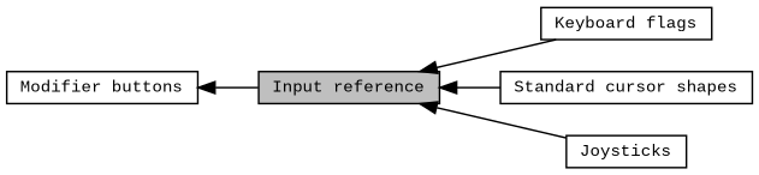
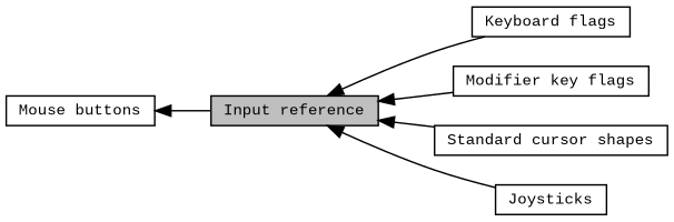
  digraph {
    fontname="Liberation Mono"
    rankdir=LR
    node [color=black fillcolor=white fontname="Liberation Mono" fontsize=10 shape=record style=filled]
    edge [dir=back fontname="Liberation Mono" fontsize=10 labelfontname=Helvetica labelfontsize=10 shape=plaintext style=solid]
    n1 [height=0.2 label="Keyboard flags" width=0.4]
-   n3 [height=0.2 label="Modifier buttons" width=0.4]
+   n2 [height=0.2 label="Modifier key flags" width=0.4]
+   n3 [height=0.2 label="Mouse buttons" width=0.4]
    n4 [fillcolor=grey75 fontcolor=black height=0.2 label="Input reference" width=0.4]
    n5 [height=0.2 label="Standard cursor shapes" width=0.4]
    n6 [height=0.2 label=Joysticks width=0.4]
    n3 -> n4
    n4 -> n1
+   n4 -> n2
    n4 -> n5
    n4 -> n6
  }
